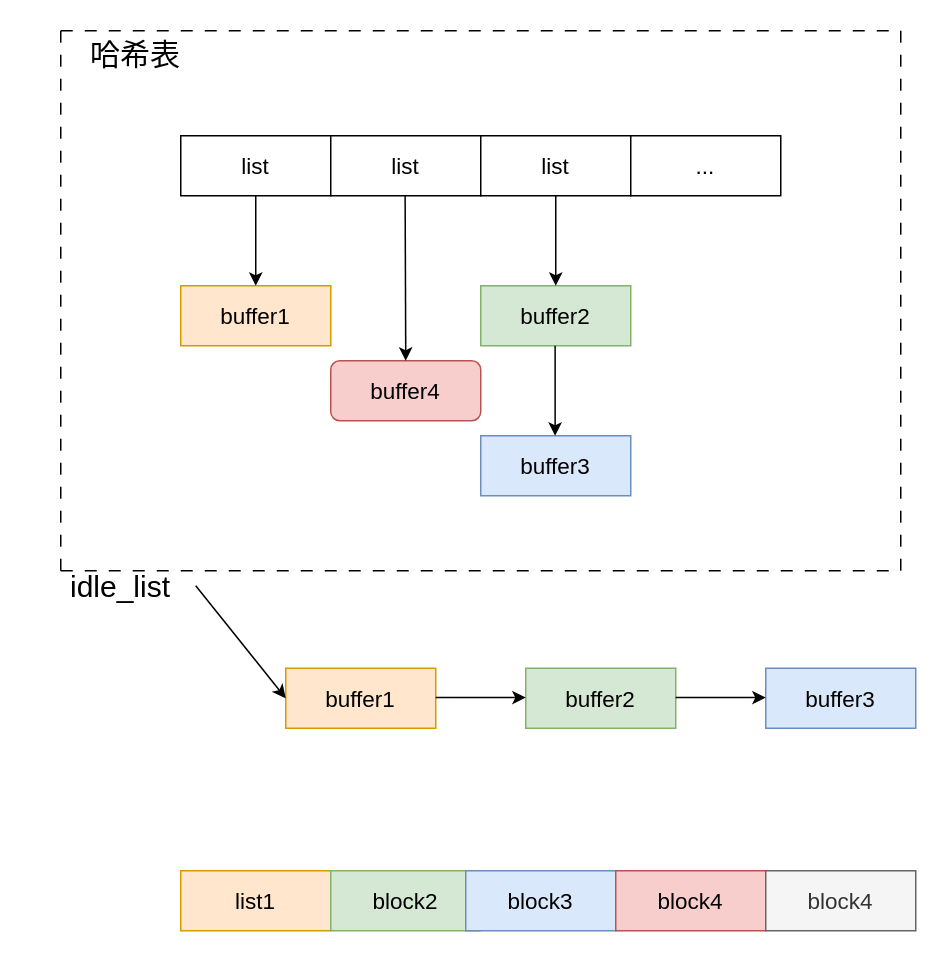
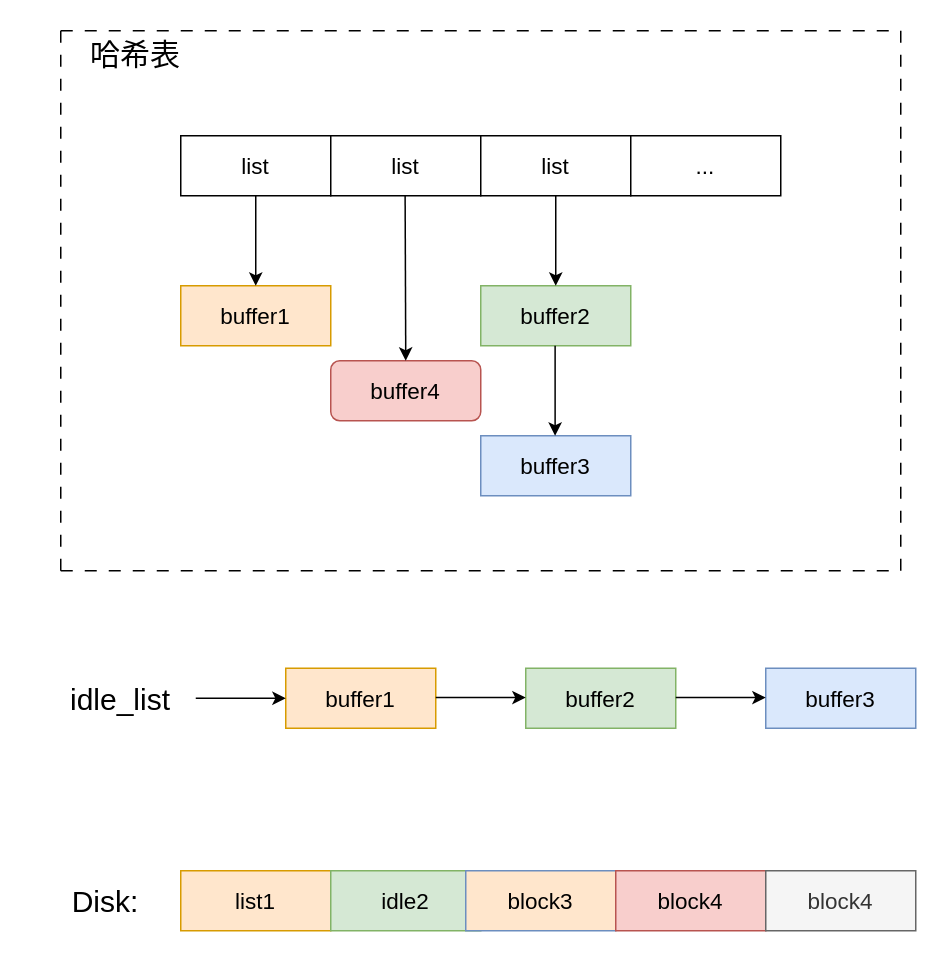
  <mxCell id="0" />
  <mxCell id="1" parent="0" />
- <mxCell id="2" value="idle_list" style="text;html=1;align=center;verticalAlign=middle;whiteSpace=wrap;rounded=0;fontSize=20;" vertex="1" parent="1"><mxGeometry x="30" y="370" width="100" height="40" as="geometry" /></mxCell>
+ <mxCell id="2" value="idle_list" style="text;html=1;align=center;verticalAlign=middle;whiteSpace=wrap;rounded=0;fontSize=20;" vertex="1" parent="1"><mxGeometry x="30" y="445" width="100" height="40" as="geometry" /></mxCell>
  <mxCell id="3" value="buffer1" style="rounded=0;whiteSpace=wrap;html=1;fontSize=15;fillColor=#ffe6cc;strokeColor=#d79b00;" vertex="1" parent="1"><mxGeometry x="190" y="445" width="100" height="40" as="geometry" /></mxCell>
  <mxCell id="4" value="" style="endArrow=classic;html=1;rounded=0;exitX=1;exitY=0.5;exitDx=0;exitDy=0;" edge="1" parent="1" source="2"><mxGeometry width="50" height="50" relative="1" as="geometry"><mxPoint x="260" y="325" as="sourcePoint" /><mxPoint x="190" y="465" as="targetPoint" /></mxGeometry></mxCell>
  <mxCell id="5" value="buffer2" style="rounded=0;whiteSpace=wrap;html=1;fontSize=15;fillColor=#d5e8d4;strokeColor=#82b366;" vertex="1" parent="1"><mxGeometry x="350" y="445" width="100" height="40" as="geometry" /></mxCell>
  <mxCell id="6" value="" style="endArrow=classic;html=1;rounded=0;exitX=1;exitY=0.5;exitDx=0;exitDy=0;" edge="1" parent="1"><mxGeometry width="50" height="50" relative="1" as="geometry"><mxPoint x="290" y="464.58" as="sourcePoint" /><mxPoint x="350" y="464.58" as="targetPoint" /></mxGeometry></mxCell>
  <mxCell id="7" value="buffer3" style="rounded=0;whiteSpace=wrap;html=1;fontSize=15;fillColor=#dae8fc;strokeColor=#6c8ebf;" vertex="1" parent="1"><mxGeometry x="510" y="445" width="100" height="40" as="geometry" /></mxCell>
  <mxCell id="8" value="" style="endArrow=classic;html=1;rounded=0;exitX=1;exitY=0.5;exitDx=0;exitDy=0;" edge="1" parent="1"><mxGeometry width="50" height="50" relative="1" as="geometry"><mxPoint x="450" y="464.58" as="sourcePoint" /><mxPoint x="510" y="464.58" as="targetPoint" /></mxGeometry></mxCell>
  <mxCell id="9" value="list" style="rounded=0;whiteSpace=wrap;html=1;fontSize=15;" vertex="1" parent="1"><mxGeometry x="120" y="90" width="100" height="40" as="geometry" /></mxCell>
  <mxCell id="10" value="list" style="rounded=0;whiteSpace=wrap;html=1;fontSize=15;" vertex="1" parent="1"><mxGeometry x="220" y="90" width="100" height="40" as="geometry" /></mxCell>
  <mxCell id="11" value="list" style="rounded=0;whiteSpace=wrap;html=1;fontSize=15;" vertex="1" parent="1"><mxGeometry x="320" y="90" width="100" height="40" as="geometry" /></mxCell>
  <mxCell id="12" value="..." style="rounded=0;whiteSpace=wrap;html=1;fontSize=15;" vertex="1" parent="1"><mxGeometry x="420" y="90" width="100" height="40" as="geometry" /></mxCell>
  <mxCell id="13" value="buffer1" style="rounded=0;whiteSpace=wrap;html=1;fontSize=15;fillColor=#ffe6cc;strokeColor=#d79b00;" vertex="1" parent="1"><mxGeometry x="120" y="190" width="100" height="40" as="geometry" /></mxCell>
  <mxCell id="14" value="buffer2" style="rounded=0;whiteSpace=wrap;html=1;fontSize=15;fillColor=#d5e8d4;strokeColor=#82b366;" vertex="1" parent="1"><mxGeometry x="320" y="190" width="100" height="40" as="geometry" /></mxCell>
  <mxCell id="15" value="buffer3" style="rounded=0;whiteSpace=wrap;html=1;fontSize=15;fillColor=#dae8fc;strokeColor=#6c8ebf;" vertex="1" parent="1"><mxGeometry x="320" y="290" width="100" height="40" as="geometry" /></mxCell>
  <mxCell id="16" value="" style="endArrow=classic;html=1;rounded=0;exitX=0.5;exitY=1;exitDx=0;exitDy=0;entryX=0.5;entryY=0;entryDx=0;entryDy=0;" edge="1" parent="1" source="9" target="13"><mxGeometry width="50" height="50" relative="1" as="geometry"><mxPoint x="290" y="220" as="sourcePoint" /><mxPoint x="340" y="170" as="targetPoint" /></mxGeometry></mxCell>
  <mxCell id="17" value="" style="endArrow=classic;html=1;rounded=0;exitX=0.5;exitY=1;exitDx=0;exitDy=0;entryX=0.5;entryY=0;entryDx=0;entryDy=0;" edge="1" parent="1" source="11" target="14"><mxGeometry width="50" height="50" relative="1" as="geometry"><mxPoint x="290" y="220" as="sourcePoint" /><mxPoint x="340" y="170" as="targetPoint" /></mxGeometry></mxCell>
  <mxCell id="18" value="" style="endArrow=classic;html=1;rounded=0;exitX=0.5;exitY=1;exitDx=0;exitDy=0;entryX=0.5;entryY=0;entryDx=0;entryDy=0;" edge="1" parent="1"><mxGeometry width="50" height="50" relative="1" as="geometry"><mxPoint x="369.58" y="230" as="sourcePoint" /><mxPoint x="369.58" y="290" as="targetPoint" /></mxGeometry></mxCell>
  <mxCell id="19" value="buffer4" style="whiteSpace=wrap;html=1;fontSize=15;fillColor=#f8cecc;strokeColor=#b85450;rounded=1;" vertex="1" parent="1"><mxGeometry x="220" y="240" width="100" height="40" as="geometry" /></mxCell>
  <mxCell id="20" value="" style="endArrow=classic;html=1;rounded=0;exitX=0.5;exitY=1;exitDx=0;exitDy=0;entryX=0.5;entryY=0;entryDx=0;entryDy=0;" edge="1" parent="1" target="19"><mxGeometry width="50" height="50" relative="1" as="geometry"><mxPoint x="269.58" y="130" as="sourcePoint" /><mxPoint x="269.58" y="190" as="targetPoint" /></mxGeometry></mxCell>
  <mxCell id="21" value="" style="endArrow=none;html=1;rounded=0;dashed=1;dashPattern=8 8;" edge="1" parent="1"><mxGeometry width="50" height="50" relative="1" as="geometry"><mxPoint x="40" y="380" as="sourcePoint" /><mxPoint x="600" y="380" as="targetPoint" /></mxGeometry></mxCell>
  <mxCell id="22" value="" style="endArrow=none;html=1;rounded=0;dashed=1;dashPattern=8 8;" edge="1" parent="1"><mxGeometry width="50" height="50" relative="1" as="geometry"><mxPoint x="40" y="20" as="sourcePoint" /><mxPoint x="600" y="20" as="targetPoint" /></mxGeometry></mxCell>
  <mxCell id="23" value="" style="endArrow=none;html=1;rounded=0;dashed=1;dashPattern=8 8;" edge="1" parent="1"><mxGeometry width="50" height="50" relative="1" as="geometry"><mxPoint x="40" y="20" as="sourcePoint" /><mxPoint x="40" y="380" as="targetPoint" /></mxGeometry></mxCell>
  <mxCell id="24" value="" style="endArrow=none;html=1;rounded=0;dashed=1;dashPattern=8 8;" edge="1" parent="1"><mxGeometry width="50" height="50" relative="1" as="geometry"><mxPoint x="600" y="20" as="sourcePoint" /><mxPoint x="600" y="380" as="targetPoint" /></mxGeometry></mxCell>
  <mxCell id="25" value="哈希表" style="text;html=1;align=center;verticalAlign=middle;whiteSpace=wrap;rounded=0;fontSize=20;" vertex="1" parent="1"><mxGeometry x="40" y="20" width="100" height="30" as="geometry" /></mxCell>
  <mxCell id="26" value="list1" style="rounded=0;whiteSpace=wrap;html=1;fontSize=15;fillColor=#ffe6cc;strokeColor=#d79b00;" vertex="1" parent="1"><mxGeometry x="120" y="580" width="100" height="40" as="geometry" /></mxCell>
- <mxCell id="27" value="block2" style="rounded=0;whiteSpace=wrap;html=1;fontSize=15;fillColor=#d5e8d4;strokeColor=#82b366;" vertex="1" parent="1"><mxGeometry x="220" y="580" width="100" height="40" as="geometry" /></mxCell>
- <mxCell id="28" value="block3" style="rounded=0;whiteSpace=wrap;html=1;fontSize=15;fillColor=#dae8fc;strokeColor=#6c8ebf;" vertex="1" parent="1"><mxGeometry x="310" y="580" width="100" height="40" as="geometry" /></mxCell>
+ <mxCell id="27" value="idle2" style="rounded=0;whiteSpace=wrap;html=1;fontSize=15;fillColor=#d5e8d4;strokeColor=#82b366;" vertex="1" parent="1"><mxGeometry x="220" y="580" width="100" height="40" as="geometry" /></mxCell>
+ <mxCell id="28" value="block3" style="rounded=0;whiteSpace=wrap;html=1;fontSize=15;fillColor=#ffe6cc;strokeColor=#6c8ebf;" vertex="1" parent="1"><mxGeometry x="310" y="580" width="100" height="40" as="geometry" /></mxCell>
  <mxCell id="29" value="block4" style="rounded=0;whiteSpace=wrap;html=1;fontSize=15;fillColor=#f8cecc;strokeColor=#b85450;" vertex="1" parent="1"><mxGeometry x="410" y="580" width="100" height="40" as="geometry" /></mxCell>
  <mxCell id="30" value="block4" style="rounded=0;whiteSpace=wrap;html=1;fontSize=15;fillColor=#f5f5f5;strokeColor=#666666;fontColor=#333333;" vertex="1" parent="1"><mxGeometry x="510" y="580" width="100" height="40" as="geometry" /></mxCell>
+ <mxCell id="31" value="Disk:" style="text;html=1;align=center;verticalAlign=middle;whiteSpace=wrap;rounded=0;fontSize=20;" vertex="1" parent="1"><mxGeometry x="20" y="580" width="100" height="40" as="geometry" /></mxCell>
